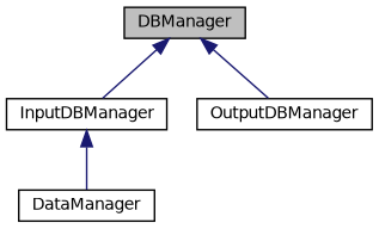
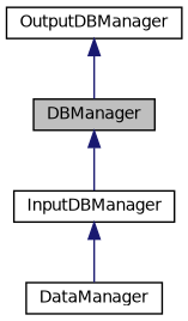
  digraph {
    node [color=black fillcolor=white fontname=Helvetica fontsize=10 shape=record style=filled]
    edge [color=midnightblue dir=back fontname=Helvetica fontsize=10 labelfontname=Helvetica labelfontsize=10 style=solid]
    n1 [fillcolor=grey75 fontcolor=black height=0.2 label=DBManager width=0.4]
    n2 [height=0.2 label=InputDBManager width=0.4]
    n3 [height=0.2 label=OutputDBManager width=0.4]
    n4 [height=0.2 label=DataManager width=0.4]
    n1 -> n2
-   n1 -> n3
+   n3 -> n1
    n2 -> n4
  }
